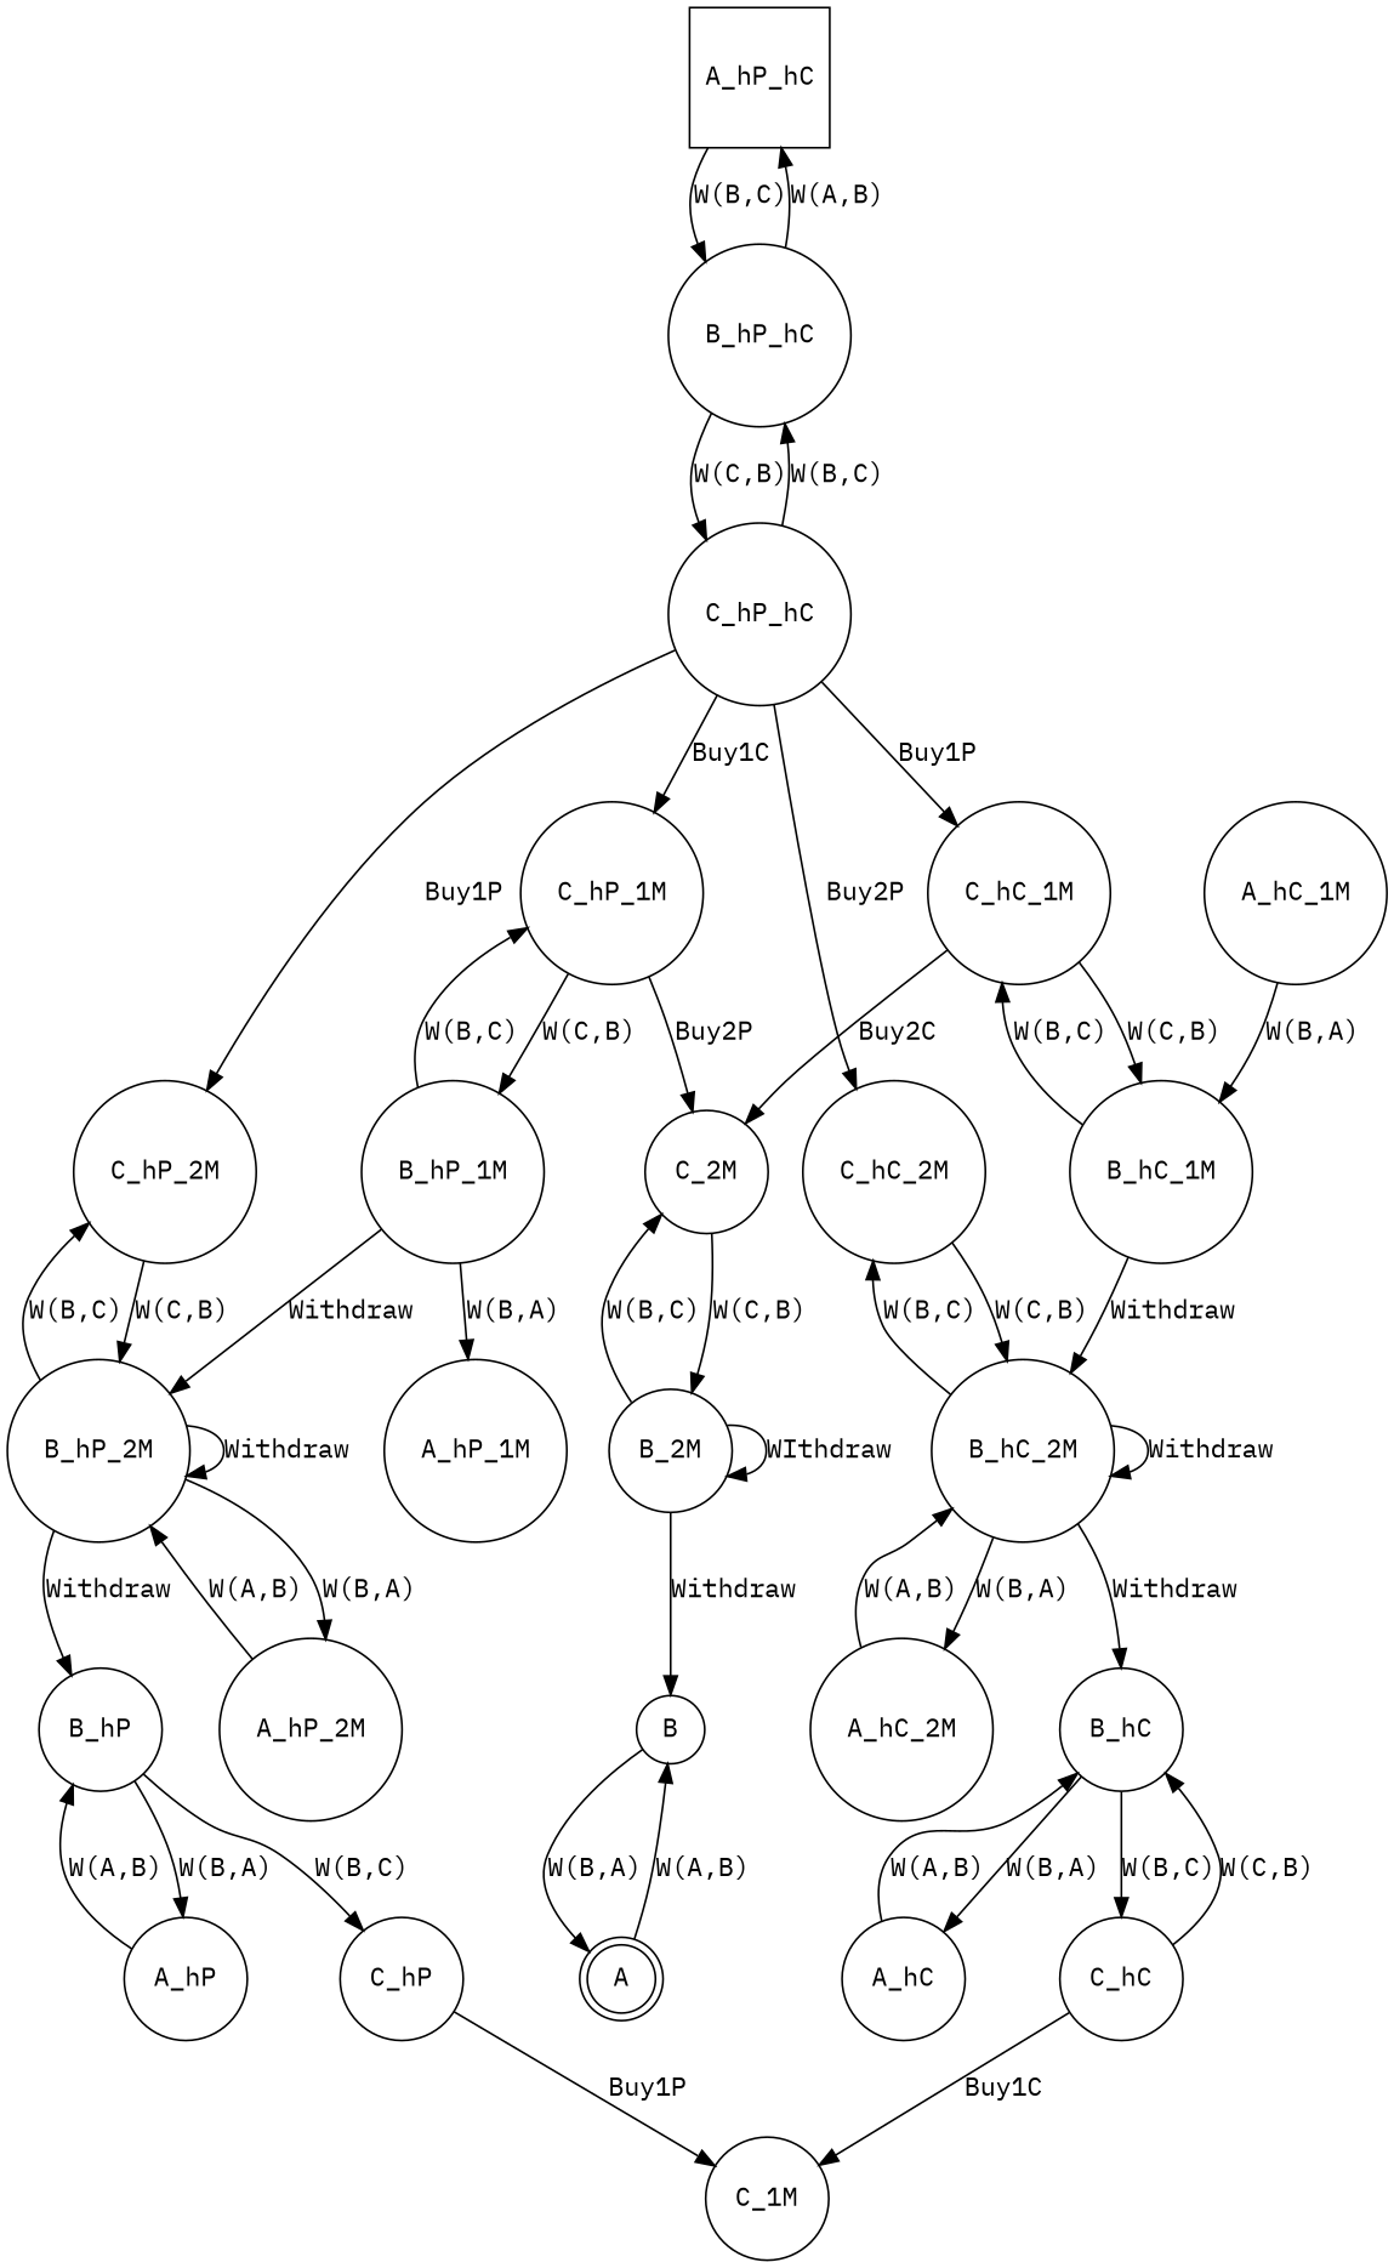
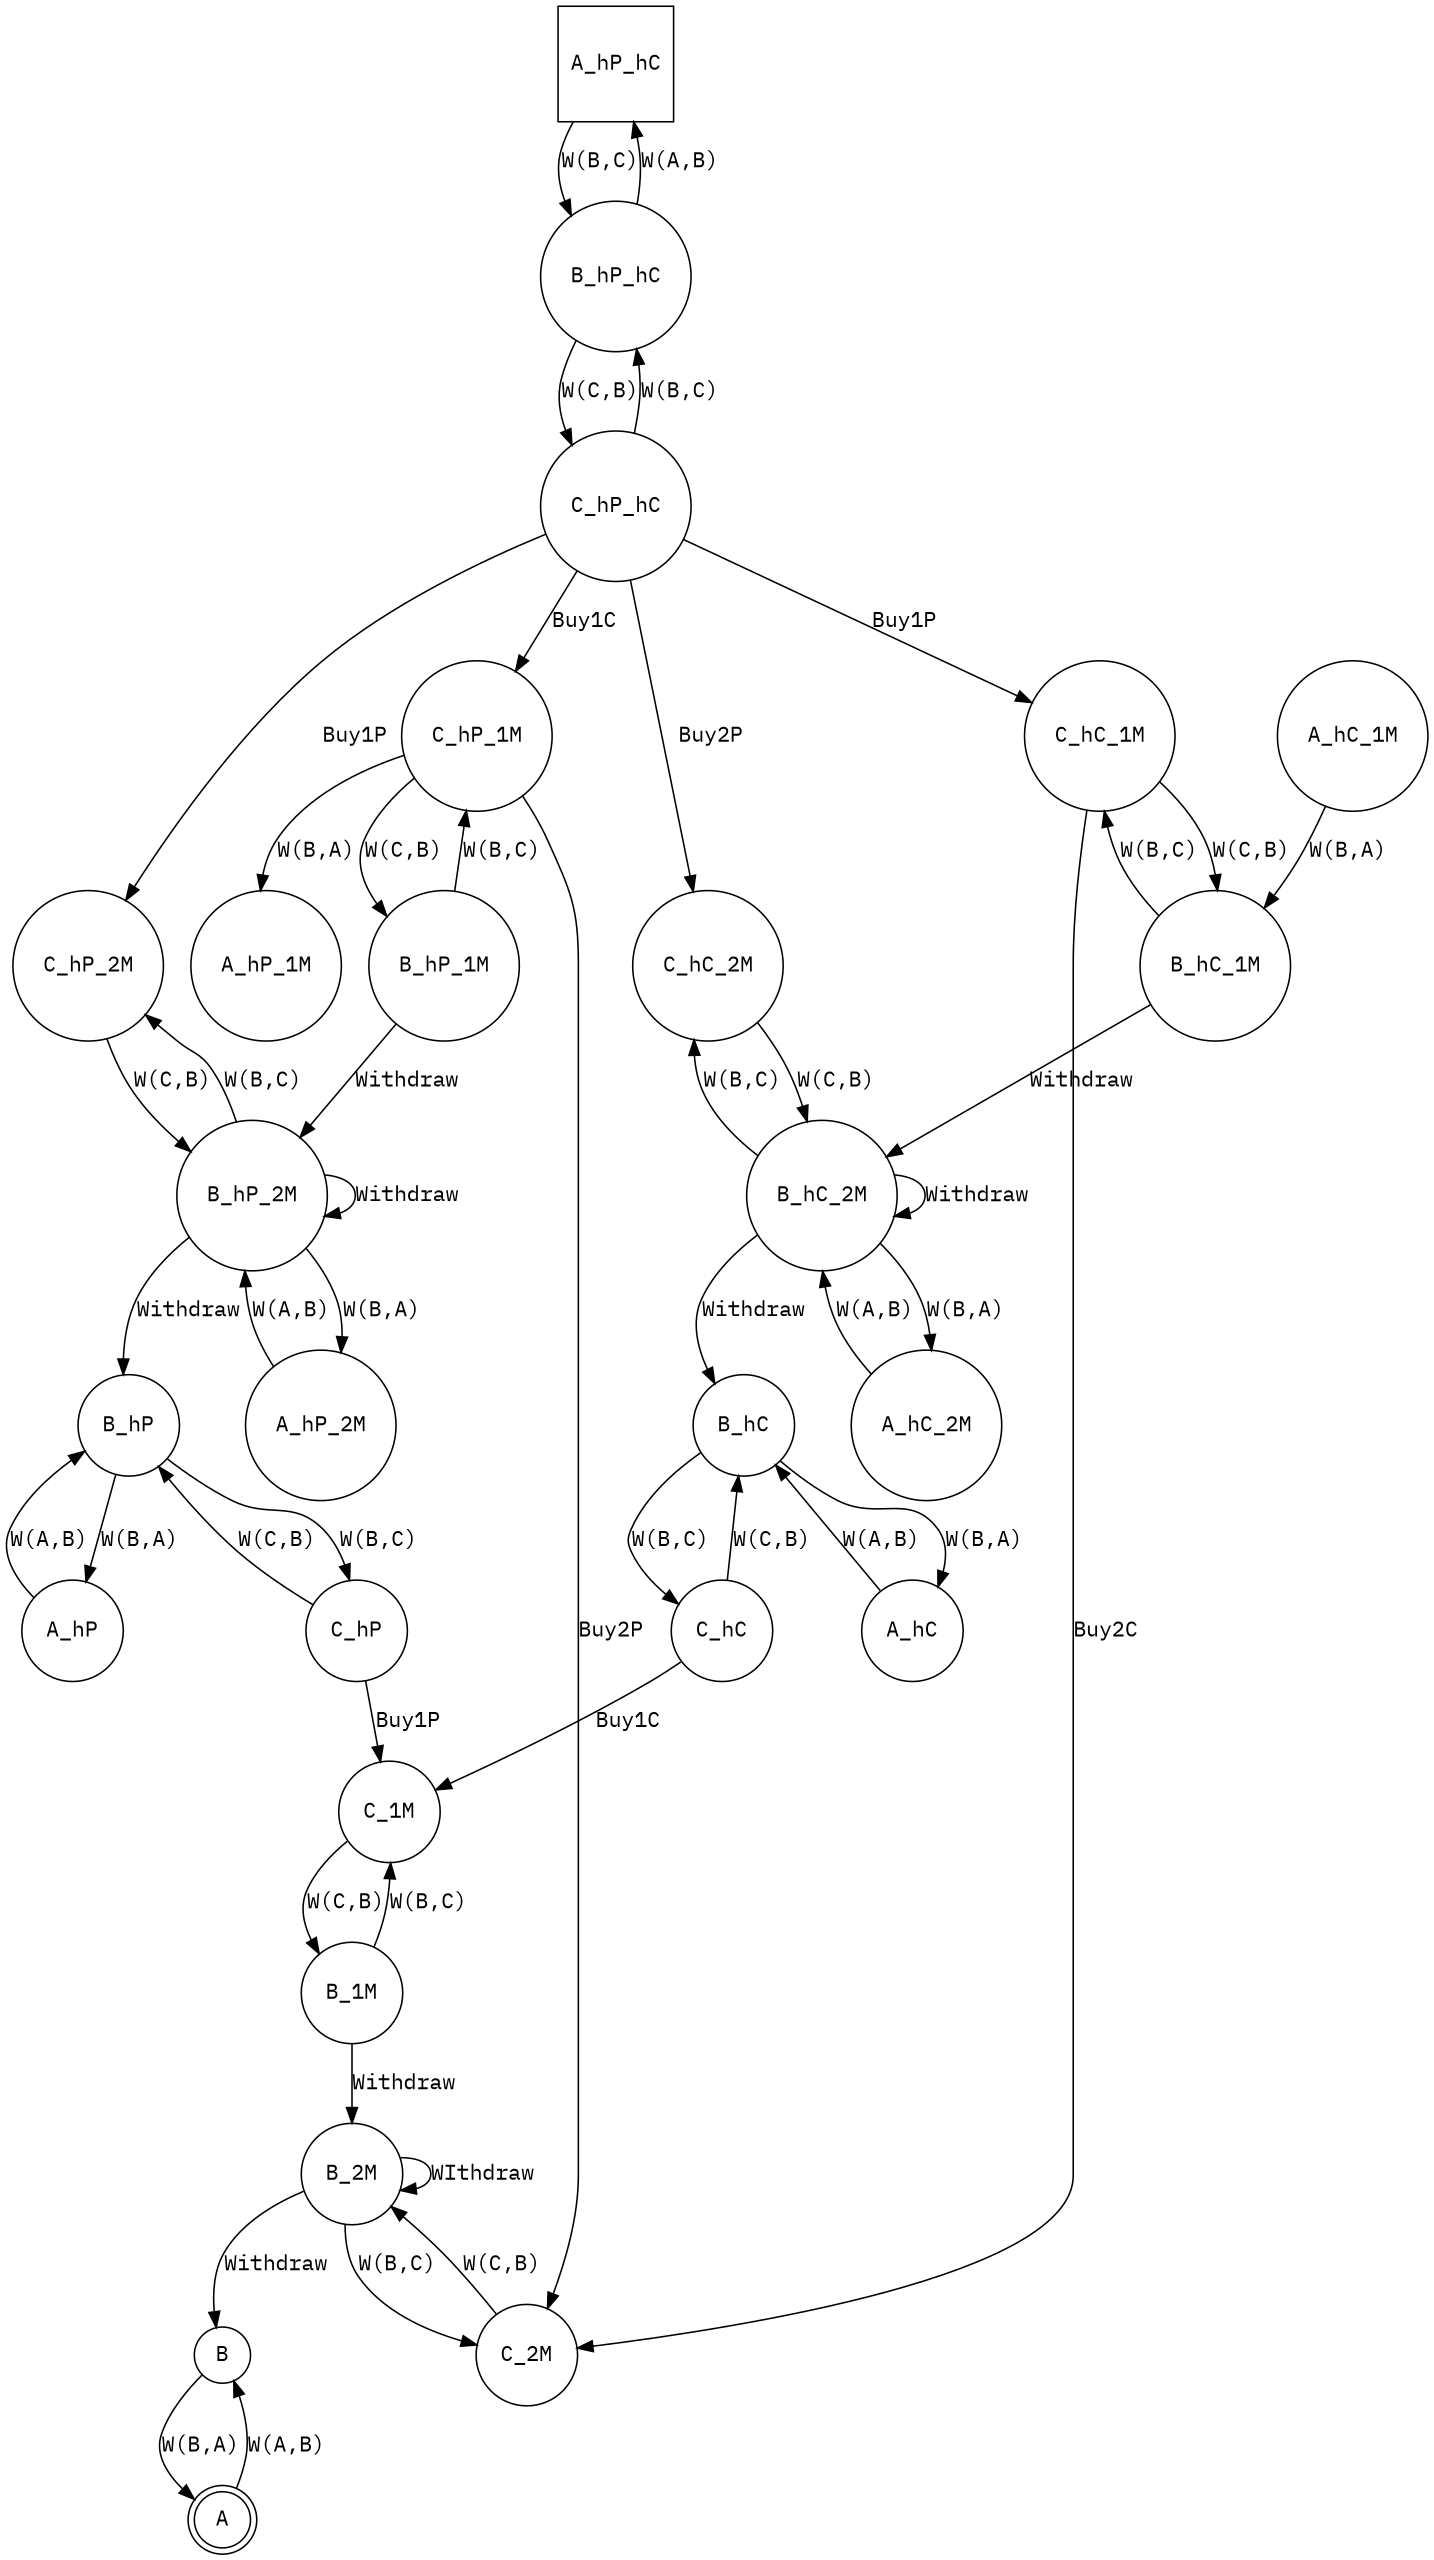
  digraph {
    fontname="IBM Plex Mono"
    node [fontname="IBM Plex Mono" shape=circle]
    edge [fontname="IBM Plex Mono"]
    A_hP_hC [shape=square]
    B_hP_hC
    C_hP_hC
    A [shape=doublecircle]
    B
    C_hP_2M
    C_hP_1M
    C_hC_1M
    C_hC_2M
    B_hP_2M
    B_hP_1M
    C_2M
    B_hC_1M
    B_hC_2M
    B_hP
    A_hP_2M
    A_hP_1M
    B_2M
    B_hC
    A_hC_2M
    A_hP
    C_hP
    C_hC
    A_hC
    A_hC_1M
    C_1M
+   B_1M
    A_hP_hC -> B_hP_hC [label="W(B,C)"]
    B_hP_hC -> A_hP_hC [label="W(A,B)"]
    B_hP_hC -> C_hP_hC [label="W(C,B)"]
    C_hP_hC -> B_hP_hC [label="W(B,C)"]
    C_hP_hC -> C_hP_2M [label=Buy1P]
    C_hP_hC -> C_hP_1M [label=Buy1C]
    C_hP_hC -> C_hC_1M [label=Buy1P]
    C_hP_hC -> C_hC_2M [label=Buy2P]
    A -> B [label="W(A,B)"]
    B -> A [label="W(B,A)"]
    C_hP_2M -> B_hP_2M [label="W(C,B)"]
    C_hP_1M -> B_hP_1M [label="W(C,B)"]
    C_hP_1M -> C_2M [label=Buy2P]
    C_hC_1M -> C_2M [label=Buy2C]
    C_hC_1M -> B_hC_1M [label="W(C,B)"]
    C_hC_2M -> B_hC_2M [label="W(C,B)"]
    B_hP_2M -> C_hP_2M [label="W(B,C)"]
    B_hP_2M -> B_hP_2M [label=Withdraw]
    B_hP_2M -> B_hP [label=Withdraw]
    B_hP_2M -> A_hP_2M [label="W(B,A)"]
    B_hP_1M -> C_hP_1M [label="W(B,C)"]
    B_hP_1M -> B_hP_2M [label=Withdraw]
-   B_hP_1M -> A_hP_1M [label="W(B,A)"]
+   C_hP_1M -> A_hP_1M [label="W(B,A)"]
    C_2M -> B_2M [label="W(C,B)"]
    B_hC_1M -> C_hC_1M [label="W(B,C)"]
    B_hC_1M -> B_hC_2M [label=Withdraw]
    B_hC_2M -> C_hC_2M [label="W(B,C)"]
    B_hC_2M -> B_hC_2M [label=Withdraw]
    B_hC_2M -> B_hC [label=Withdraw]
    B_hC_2M -> A_hC_2M [label="W(B,A)"]
    B_hP -> A_hP [label="W(B,A)"]
    B_hP -> C_hP [label="W(B,C)"]
    A_hP_2M -> B_hP_2M [label="W(A,B)"]
    B_2M -> B [label=Withdraw]
    B_2M -> C_2M [label="W(B,C)"]
    B_2M -> B_2M [label=WIthdraw]
    B_hC -> C_hC [label="W(B,C)"]
    B_hC -> A_hC [label="W(B,A)"]
    A_hC_2M -> B_hC_2M [label="W(A,B)"]
    A_hP -> B_hP [label="W(A,B)"]
+   C_hP -> B_hP [label="W(C,B)"]
    C_hP -> C_1M [label=Buy1P]
    C_hC -> B_hC [label="W(C,B)"]
    C_hC -> C_1M [label=Buy1C]
    A_hC -> B_hC [label="W(A,B)"]
    A_hC_1M -> B_hC_1M [label="W(B,A)"]
+   C_1M -> B_1M [label="W(C,B)"]
+   B_1M -> B_2M [label=Withdraw]
+   B_1M -> C_1M [label="W(B,C)"]
  }
